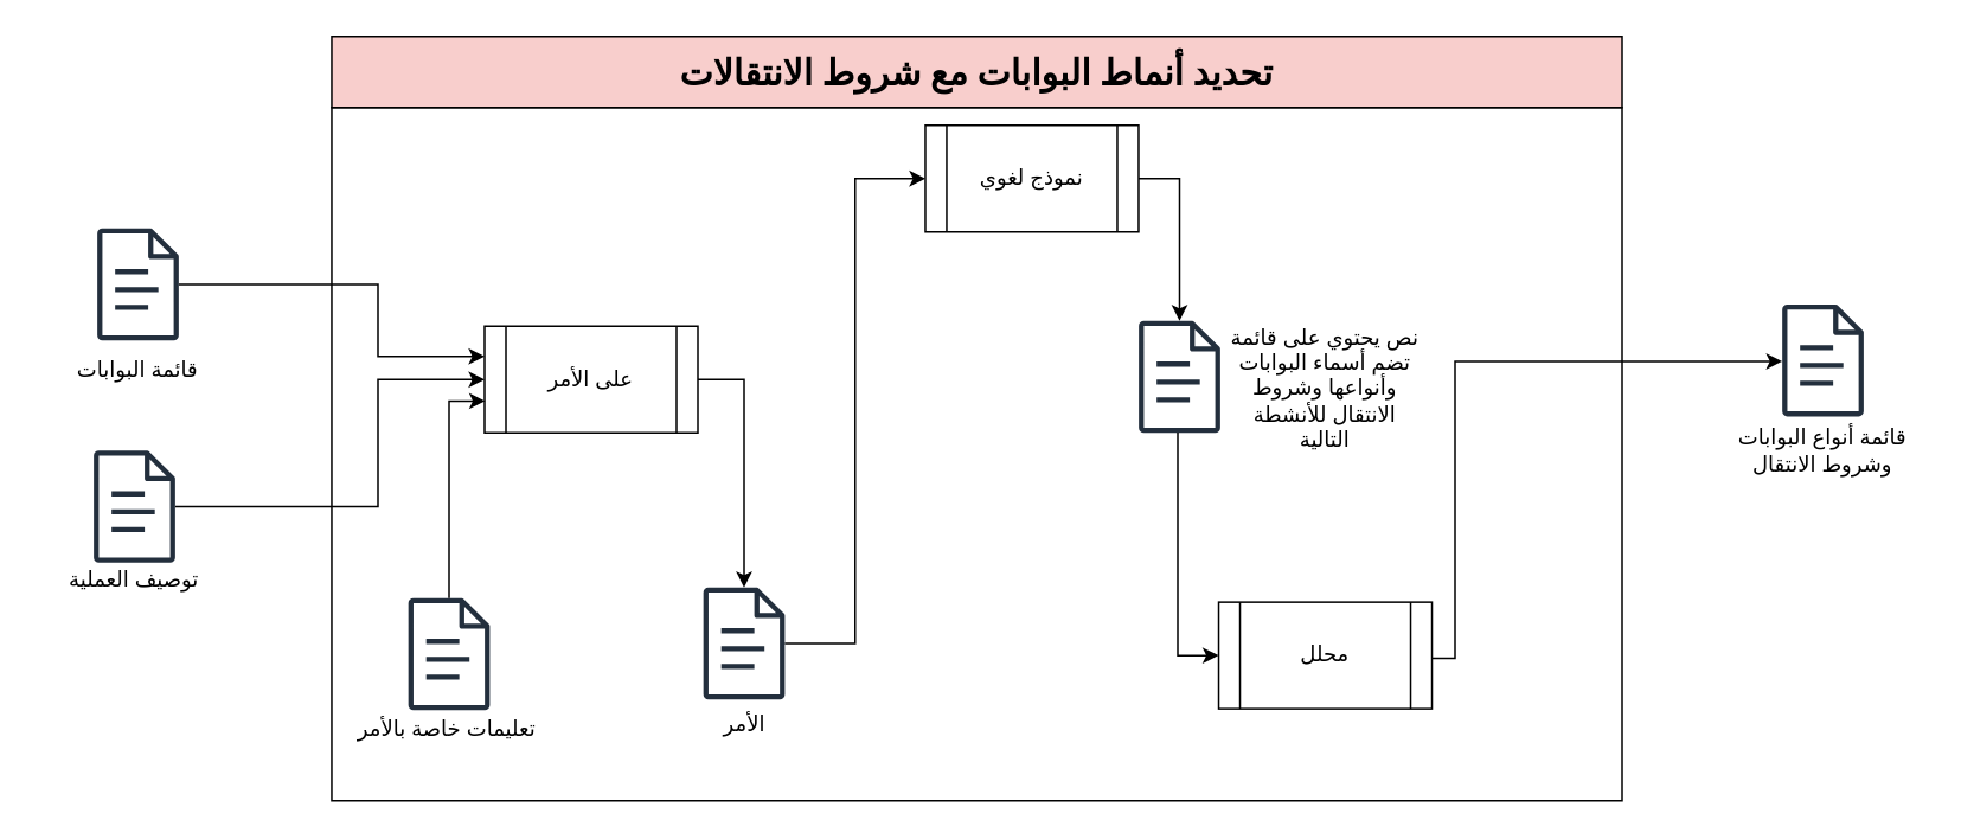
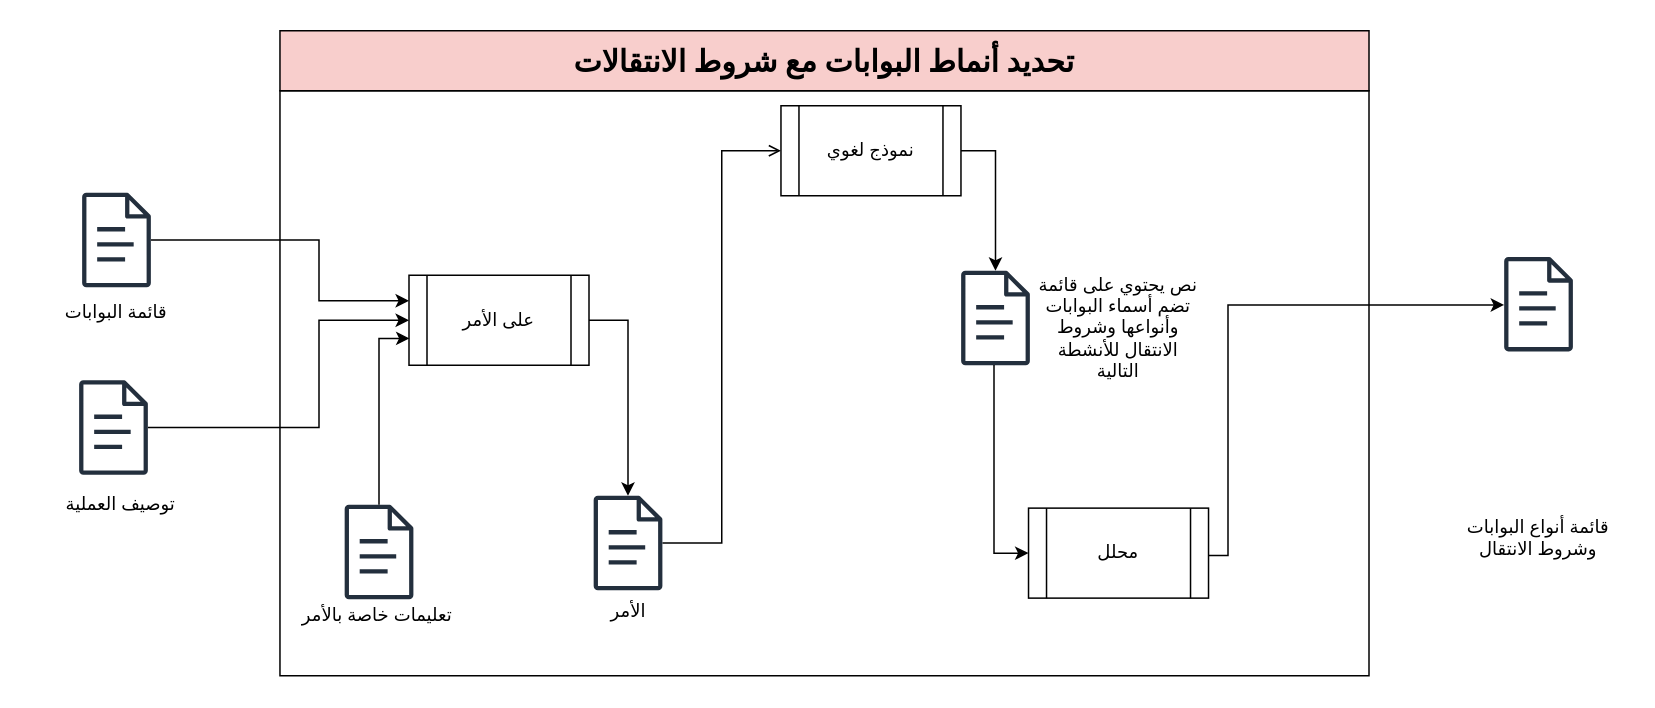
  <mxCell id="0" />
  <mxCell id="1" parent="0" />
  <mxCell id="2" value="" style="rounded=0;whiteSpace=wrap;html=1;fillColor=default;" parent="1" vertex="1"><mxGeometry x="185.98" y="60" width="726.02" height="390" as="geometry" /></mxCell>
  <mxCell id="3" value="&lt;span style=&quot;font-size:15.0pt;&lt;br/&gt;mso-ansi-font-size:12.0pt;font-family:&amp;quot;Traditional Arabic&amp;quot;,serif;mso-ascii-font-family:&lt;br/&gt;&amp;quot;Times New Roman&amp;quot;;mso-fareast-font-family:&amp;quot;Times New Roman&amp;quot;;mso-hansi-font-family:&lt;br/&gt;&amp;quot;Times New Roman&amp;quot;;mso-ansi-language:EN-US;mso-fareast-language:EN-US;&lt;br/&gt;mso-bidi-language:AR-SY&quot; dir=&quot;RTL&quot; lang=&quot;AR-SY&quot;&gt;&lt;b&gt;تحديد أنماط البوابات مع شروط الانتقالات&lt;/b&gt;&lt;/span&gt;" style="rounded=0;whiteSpace=wrap;html=1;fillColor=#f8cecc;" parent="1" vertex="1"><mxGeometry x="185.98" y="20" width="726.02" height="40" as="geometry" /></mxCell>
  <mxCell id="4" style="edgeStyle=orthogonalEdgeStyle;rounded=0;orthogonalLoop=1;jettySize=auto;html=1;" parent="1" source="5" target="13" edge="1"><mxGeometry relative="1" as="geometry"><Array as="points"><mxPoint x="212" y="160" /><mxPoint x="212" y="200" /></Array></mxGeometry></mxCell>
  <mxCell id="5" value="" style="sketch=0;outlineConnect=0;fontColor=#232F3E;gradientColor=none;fillColor=#232F3D;strokeColor=none;dashed=0;verticalLabelPosition=bottom;verticalAlign=top;align=center;html=1;fontSize=12;fontStyle=0;aspect=fixed;pointerEvents=1;shape=mxgraph.aws4.document;" parent="1" vertex="1"><mxGeometry x="53.98" y="128" width="46.04" height="63" as="geometry" /></mxCell>
  <mxCell id="6" value="قائمة البوابات" style="text;html=1;align=center;verticalAlign=middle;whiteSpace=wrap;rounded=0;" parent="1" vertex="1"><mxGeometry x="22" y="198" width="110" height="20" as="geometry" /></mxCell>
  <mxCell id="7" style="edgeStyle=orthogonalEdgeStyle;rounded=0;orthogonalLoop=1;jettySize=auto;html=1;entryX=0;entryY=0.5;entryDx=0;entryDy=0;" parent="1" source="8" target="13" edge="1"><mxGeometry relative="1" as="geometry"><Array as="points"><mxPoint x="212" y="285" /><mxPoint x="212" y="213" /></Array></mxGeometry></mxCell>
  <mxCell id="8" value="" style="sketch=0;outlineConnect=0;fontColor=#232F3E;gradientColor=none;fillColor=#232F3D;strokeColor=none;dashed=0;verticalLabelPosition=bottom;verticalAlign=top;align=center;html=1;fontSize=12;fontStyle=0;aspect=fixed;pointerEvents=1;shape=mxgraph.aws4.document;" parent="1" vertex="1"><mxGeometry x="51.98" y="253" width="46.04" height="63" as="geometry" /></mxCell>
- <mxCell id="9" value="توصيف العملية" style="text;html=1;align=center;verticalAlign=middle;whiteSpace=wrap;rounded=0;" parent="1" vertex="1"><mxGeometry x="20" y="316" width="110" height="20" as="geometry" /></mxCell>
+ <mxCell id="9" value="توصيف العملية" style="text;html=1;align=center;verticalAlign=middle;whiteSpace=wrap;rounded=0;" parent="1" vertex="1"><mxGeometry x="25" y="326" width="110" height="20" as="geometry" /></mxCell>
  <mxCell id="10" value="" style="sketch=0;outlineConnect=0;fontColor=#232F3E;gradientColor=none;fillColor=#232F3D;strokeColor=none;dashed=0;verticalLabelPosition=bottom;verticalAlign=top;align=center;html=1;fontSize=12;fontStyle=0;aspect=fixed;pointerEvents=1;shape=mxgraph.aws4.document;" parent="1" vertex="1"><mxGeometry x="229" y="336" width="46.04" height="63" as="geometry" /></mxCell>
  <mxCell id="11" value="تعليمات خاصة بالأمر" style="text;html=1;align=center;verticalAlign=middle;whiteSpace=wrap;rounded=0;" parent="1" vertex="1"><mxGeometry x="196" y="400" width="110" height="20" as="geometry" /></mxCell>
  <mxCell id="12" style="edgeStyle=orthogonalEdgeStyle;rounded=0;orthogonalLoop=1;jettySize=auto;html=1;" parent="1" source="13" target="15" edge="1"><mxGeometry relative="1" as="geometry" /></mxCell>
  <mxCell id="13" value="على الأمر" style="shape=process;whiteSpace=wrap;html=1;backgroundOutline=1;" parent="1" vertex="1"><mxGeometry x="272" y="183" width="120" height="60" as="geometry" /></mxCell>
- <mxCell id="14" style="edgeStyle=orthogonalEdgeStyle;rounded=0;orthogonalLoop=1;jettySize=auto;html=1;entryX=0;entryY=0.5;entryDx=0;entryDy=0;" parent="1" source="15" target="18" edge="1"><mxGeometry relative="1" as="geometry" /></mxCell>
+ <mxCell id="14" style="edgeStyle=orthogonalEdgeStyle;rounded=0;orthogonalLoop=1;jettySize=auto;html=1;entryX=0;entryY=0.5;entryDx=0;entryDy=0;endArrow=open;" parent="1" source="15" target="18" edge="1"><mxGeometry relative="1" as="geometry" /></mxCell>
  <mxCell id="15" value="&lt;span style=&quot;color: rgb(0, 0, 0); text-wrap: wrap;&quot;&gt;الأمر&lt;/span&gt;" style="sketch=0;outlineConnect=0;fontColor=#232F3E;gradientColor=none;fillColor=#232F3D;strokeColor=none;dashed=0;verticalLabelPosition=bottom;verticalAlign=top;align=center;html=1;fontSize=12;fontStyle=0;aspect=fixed;pointerEvents=1;shape=mxgraph.aws4.document;" parent="1" vertex="1"><mxGeometry x="395" y="330" width="46.04" height="63" as="geometry" /></mxCell>
  <mxCell id="16" value="" style="sketch=0;outlineConnect=0;fontColor=#232F3E;gradientColor=none;fillColor=#232F3D;strokeColor=none;dashed=0;verticalLabelPosition=bottom;verticalAlign=top;align=center;html=1;fontSize=12;fontStyle=0;aspect=fixed;pointerEvents=1;shape=mxgraph.aws4.document;" parent="1" vertex="1"><mxGeometry x="639.98" y="180" width="46.04" height="63" as="geometry" /></mxCell>
  <mxCell id="17" style="edgeStyle=orthogonalEdgeStyle;rounded=0;orthogonalLoop=1;jettySize=auto;html=1;" parent="1" source="18" target="16" edge="1"><mxGeometry relative="1" as="geometry" /></mxCell>
  <mxCell id="18" value="نموذج لغوي" style="shape=process;whiteSpace=wrap;html=1;backgroundOutline=1;" parent="1" vertex="1"><mxGeometry x="519.98" y="70" width="120" height="60" as="geometry" /></mxCell>
  <mxCell id="19" style="edgeStyle=orthogonalEdgeStyle;rounded=0;orthogonalLoop=1;jettySize=auto;html=1;entryX=0.003;entryY=0.702;entryDx=0;entryDy=0;entryPerimeter=0;" parent="1" source="10" target="13" edge="1"><mxGeometry relative="1" as="geometry" /></mxCell>
  <mxCell id="20" style="edgeStyle=orthogonalEdgeStyle;rounded=0;orthogonalLoop=1;jettySize=auto;html=1;" parent="1" target="22" edge="1"><mxGeometry relative="1" as="geometry"><mxPoint x="1022" y="199.75" as="targetPoint" /><mxPoint x="722" y="369.75" as="sourcePoint" /><Array as="points"><mxPoint x="818" y="369.75" /><mxPoint x="818" y="202.75" /></Array></mxGeometry></mxCell>
  <mxCell id="21" style="edgeStyle=orthogonalEdgeStyle;rounded=0;orthogonalLoop=1;jettySize=auto;html=1;entryX=0;entryY=0.5;entryDx=0;entryDy=0;" parent="1" target="23" edge="1"><mxGeometry relative="1" as="geometry"><mxPoint x="662" y="242.75" as="sourcePoint" /><Array as="points"><mxPoint x="662" y="368.75" /></Array></mxGeometry></mxCell>
  <mxCell id="22" value="" style="sketch=0;outlineConnect=0;fontColor=#232F3E;gradientColor=none;fillColor=#232F3D;strokeColor=none;dashed=0;verticalLabelPosition=bottom;verticalAlign=top;align=center;html=1;fontSize=12;fontStyle=0;aspect=fixed;pointerEvents=1;shape=mxgraph.aws4.document;" parent="1" vertex="1"><mxGeometry x="1002" y="170.75" width="46.04" height="63" as="geometry" /></mxCell>
  <mxCell id="23" value="محلل" style="shape=process;whiteSpace=wrap;html=1;backgroundOutline=1;" parent="1" vertex="1"><mxGeometry x="685.02" y="338.25" width="120" height="60" as="geometry" /></mxCell>
- <mxCell id="24" value="قائمة أنواع البوابات وشروط الانتقال" style="text;html=1;align=center;verticalAlign=middle;whiteSpace=wrap;rounded=0;" parent="1" vertex="1"><mxGeometry x="970.02" y="243" width="110" height="20" as="geometry" /></mxCell>
+ <mxCell id="24" value="قائمة أنواع البوابات وشروط الانتقال" style="text;html=1;align=center;verticalAlign=middle;whiteSpace=wrap;rounded=0;" parent="1" vertex="1"><mxGeometry x="970.02" y="348" width="110" height="20" as="geometry" /></mxCell>
  <mxCell id="25" value="نص يحتوي على قائمة تضم أسماء البوابات وأنواعها وشروط الانتقال للأنشطة التالية" style="text;html=1;align=center;verticalAlign=middle;whiteSpace=wrap;rounded=0;" parent="1" vertex="1"><mxGeometry x="690.02" y="191" width="110" height="53" as="geometry" /></mxCell>
